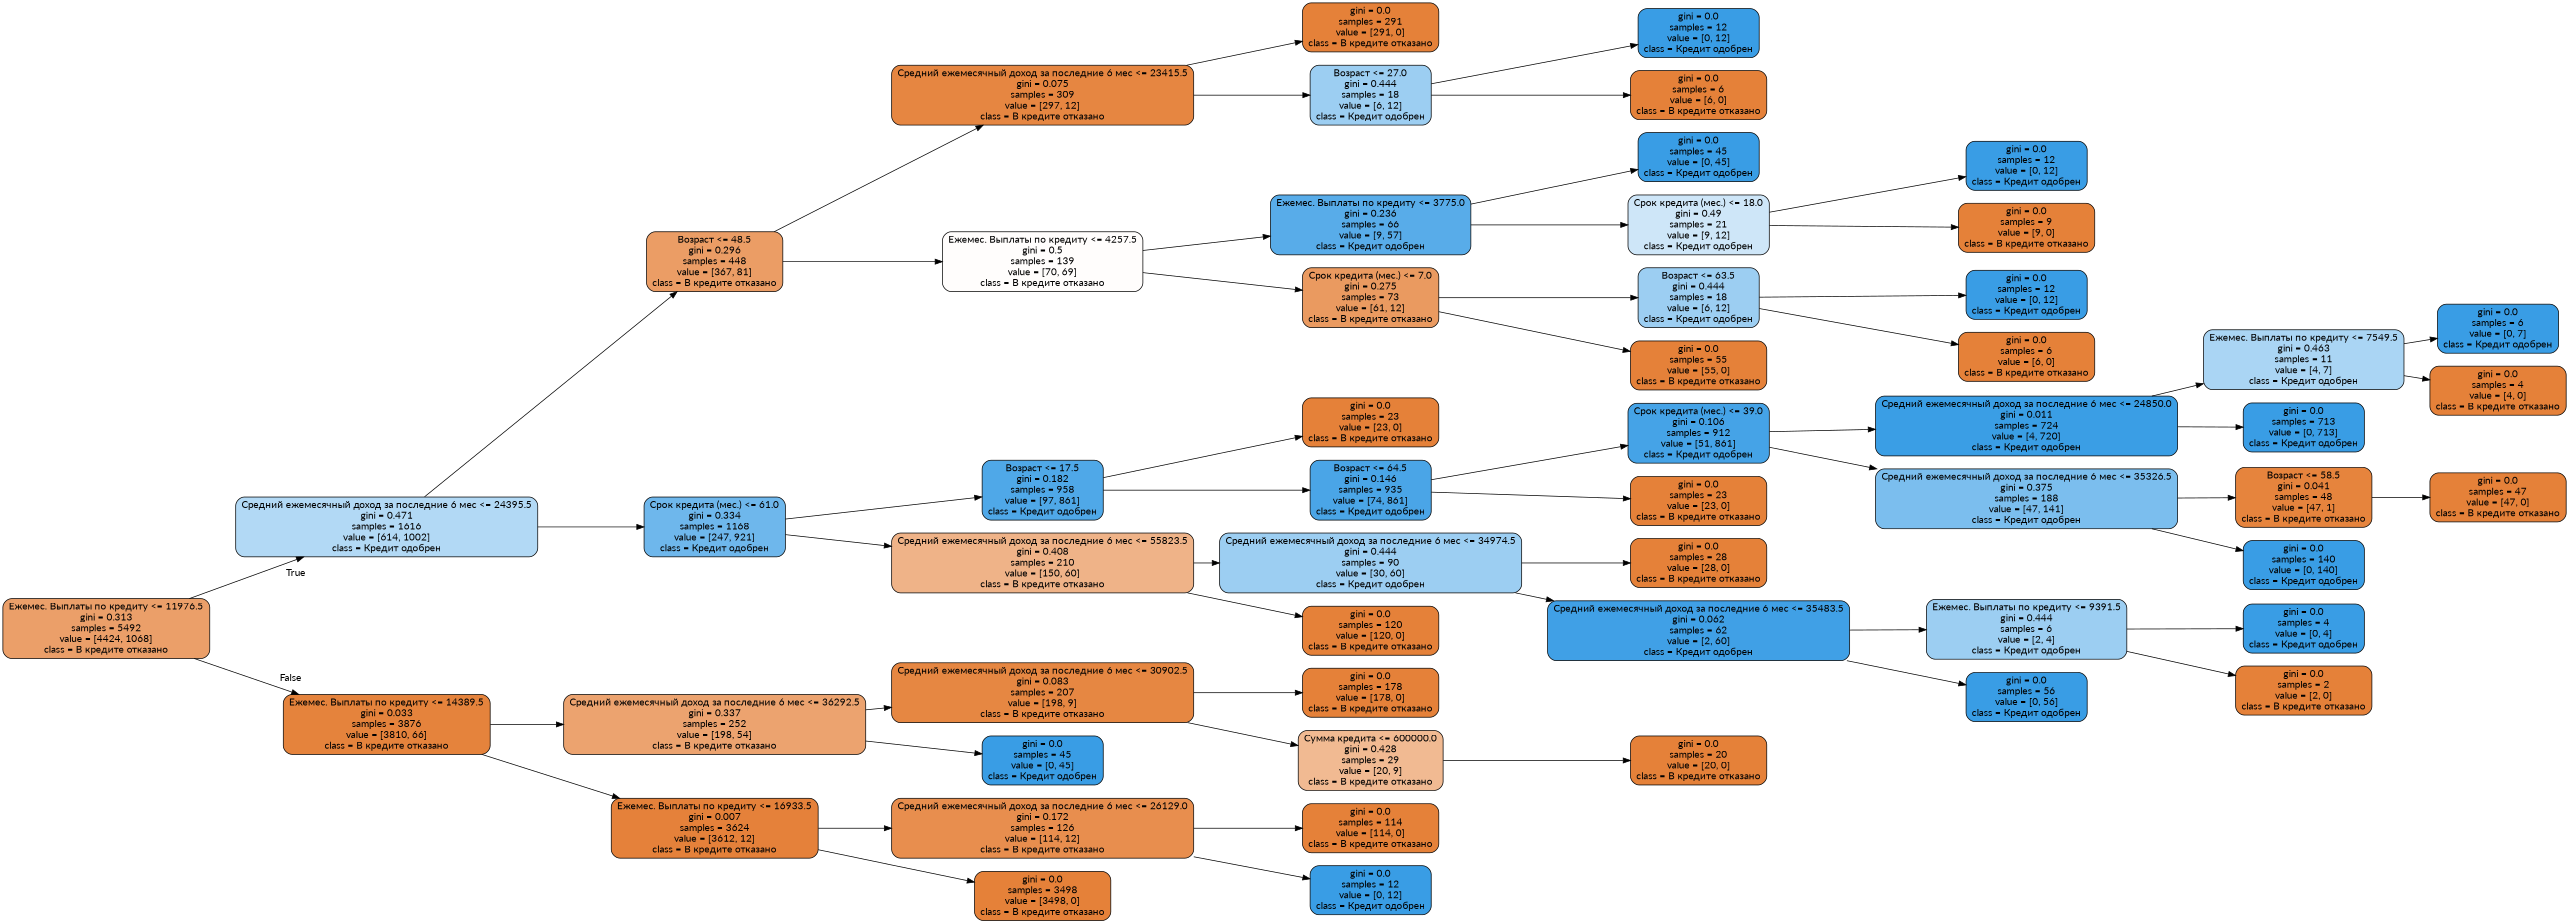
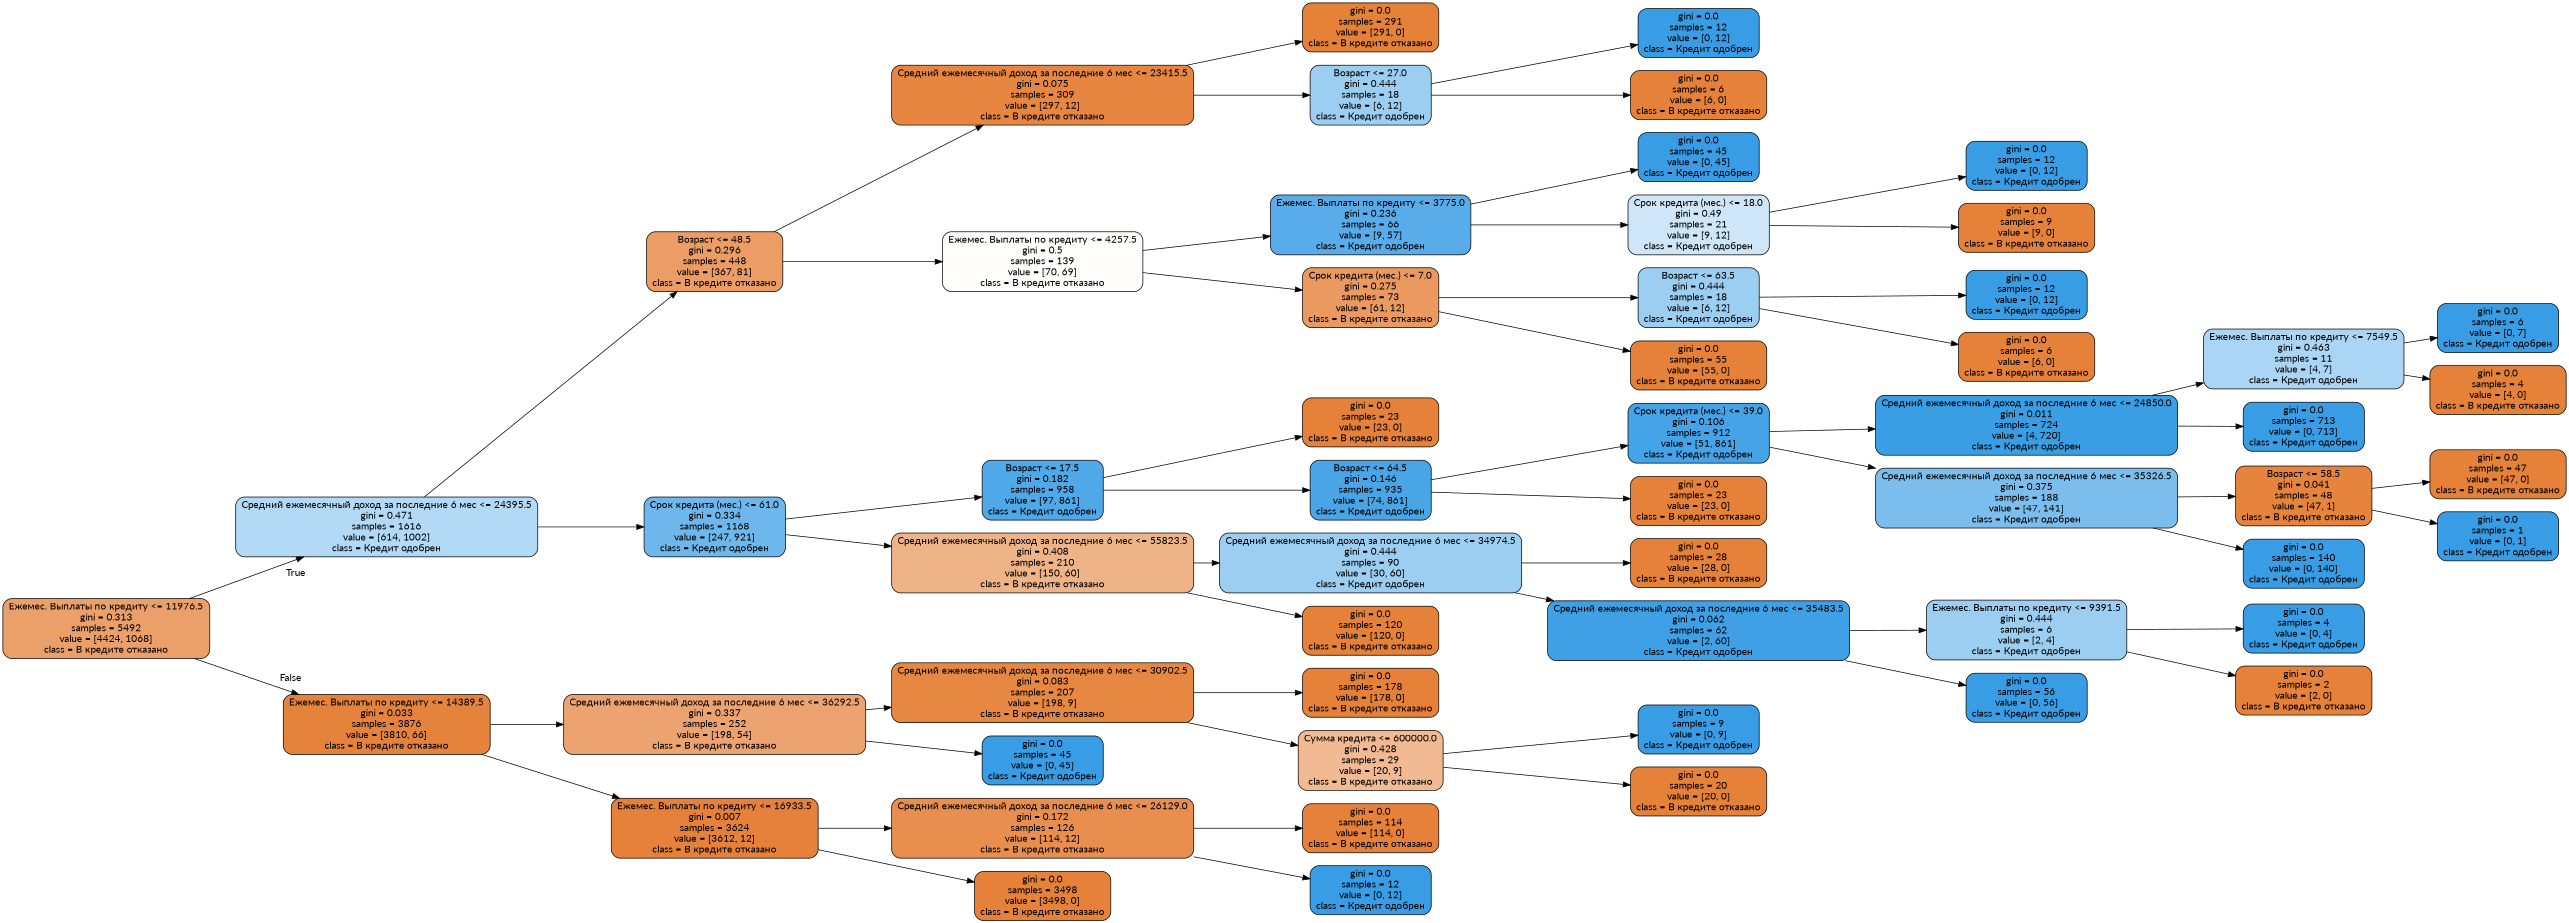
  digraph {
    fontname=Lato
    rankdir=LR
    node [color=black fillcolor="#e58139" fontname=Lato shape=box style="filled, rounded"]
    edge [fontname=Lato]
    n1 [fillcolor="#eb9f69" label="Ежемес. Выплаты по кредиту <= 11976.5\ngini = 0.313\nsamples = 5492\nvalue = [4424, 1068]\nclass = В кредите отказано"]
    n2 [fillcolor="#b2d9f5" label="Средний ежемесячный доход за последние 6 мес <= 24395.5\ngini = 0.471\nsamples = 1616\nvalue = [614, 1002]\nclass = Кредит одобрен"]
    n3 [fillcolor="#e5833c" label="Ежемес. Выплаты по кредиту <= 14389.5\ngini = 0.033\nsamples = 3876\nvalue = [3810, 66]\nclass = В кредите отказано"]
    n4 [fillcolor="#eb9d65" label="Возраст <= 48.5\ngini = 0.296\nsamples = 448\nvalue = [367, 81]\nclass = В кредите отказано"]
    n5 [fillcolor="#6eb7ec" label="Срок кредита (мес.) <= 61.0\ngini = 0.334\nsamples = 1168\nvalue = [247, 921]\nclass = Кредит одобрен"]
    n6 [fillcolor="#eca36f" label="Средний ежемесячный доход за последние 6 мес <= 36292.5\ngini = 0.337\nsamples = 252\nvalue = [198, 54]\nclass = В кредите отказано"]
    n7 [fillcolor="#e5813a" label="Ежемес. Выплаты по кредиту <= 16933.5\ngini = 0.007\nsamples = 3624\nvalue = [3612, 12]\nclass = В кредите отказано"]
    n8 [fillcolor="#e68641" label="Средний ежемесячный доход за последние 6 мес <= 23415.5\ngini = 0.075\nsamples = 309\nvalue = [297, 12]\nclass = В кредите отказано"]
    n9 [fillcolor="#fffdfc" label="Ежемес. Выплаты по кредиту <= 4257.5\ngini = 0.5\nsamples = 139\nvalue = [70, 69]\nclass = В кредите отказано"]
    n10 [fillcolor="#4fa8e8" label="Возраст <= 17.5\ngini = 0.182\nsamples = 958\nvalue = [97, 861]\nclass = Кредит одобрен"]
    n11 [fillcolor="#efb388" label="Средний ежемесячный доход за последние 6 мес <= 55823.5\ngini = 0.408\nsamples = 210\nvalue = [150, 60]\nclass = В кредите отказано"]
    n12 [label="gini = 0.0\nsamples = 291\nvalue = [291, 0]\nclass = В кредите отказано"]
    n13 [fillcolor="#9ccef2" label="Возраст <= 27.0\ngini = 0.444\nsamples = 18\nvalue = [6, 12]\nclass = Кредит одобрен"]
    n14 [fillcolor="#58ace9" label="Ежемес. Выплаты по кредиту <= 3775.0\ngini = 0.236\nsamples = 66\nvalue = [9, 57]\nclass = Кредит одобрен"]
    n15 [fillcolor="#ea9a60" label="Срок кредита (мес.) <= 7.0\ngini = 0.275\nsamples = 73\nvalue = [61, 12]\nclass = В кредите отказано"]
    n16 [fillcolor="#399de5" label="gini = 0.0\nsamples = 12\nvalue = [0, 12]\nclass = Кредит одобрен"]
    n17 [label="gini = 0.0\nsamples = 6\nvalue = [6, 0]\nclass = В кредите отказано"]
    n18 [fillcolor="#399de5" label="gini = 0.0\nsamples = 45\nvalue = [0, 45]\nclass = Кредит одобрен"]
    n19 [fillcolor="#cee6f8" label="Срок кредита (мес.) <= 18.0\ngini = 0.49\nsamples = 21\nvalue = [9, 12]\nclass = Кредит одобрен"]
    n20 [fillcolor="#9ccef2" label="Возраст <= 63.5\ngini = 0.444\nsamples = 18\nvalue = [6, 12]\nclass = Кредит одобрен"]
    n21 [label="gini = 0.0\nsamples = 55\nvalue = [55, 0]\nclass = В кредите отказано"]
    n22 [fillcolor="#399de5" label="gini = 0.0\nsamples = 12\nvalue = [0, 12]\nclass = Кредит одобрен"]
    n23 [label="gini = 0.0\nsamples = 9\nvalue = [9, 0]\nclass = В кредите отказано"]
    n24 [fillcolor="#399de5" label="gini = 0.0\nsamples = 12\nvalue = [0, 12]\nclass = Кредит одобрен"]
    n25 [label="gini = 0.0\nsamples = 6\nvalue = [6, 0]\nclass = В кредите отказано"]
    n26 [label="gini = 0.0\nsamples = 23\nvalue = [23, 0]\nclass = В кредите отказано"]
    n27 [fillcolor="#4aa5e7" label="Возраст <= 64.5\ngini = 0.146\nsamples = 935\nvalue = [74, 861]\nclass = Кредит одобрен"]
    n28 [fillcolor="#9ccef2" label="Средний ежемесячный доход за последние 6 мес <= 34974.5\ngini = 0.444\nsamples = 90\nvalue = [30, 60]\nclass = Кредит одобрен"]
    n29 [label="gini = 0.0\nsamples = 120\nvalue = [120, 0]\nclass = В кредите отказано"]
    n30 [fillcolor="#45a3e7" label="Срок кредита (мес.) <= 39.0\ngini = 0.106\nsamples = 912\nvalue = [51, 861]\nclass = Кредит одобрен"]
    n31 [label="gini = 0.0\nsamples = 23\nvalue = [23, 0]\nclass = В кредите отказано"]
    n32 [fillcolor="#3a9ee5" label="Средний ежемесячный доход за последние 6 мес <= 24850.0\ngini = 0.011\nsamples = 724\nvalue = [4, 720]\nclass = Кредит одобрен"]
    n33 [fillcolor="#7bbeee" label="Средний ежемесячный доход за последние 6 мес <= 35326.5\ngini = 0.375\nsamples = 188\nvalue = [47, 141]\nclass = Кредит одобрен"]
    n34 [fillcolor="#aad5f4" label="Ежемес. Выплаты по кредиту <= 7549.5\ngini = 0.463\nsamples = 11\nvalue = [4, 7]\nclass = Кредит одобрен"]
    n35 [fillcolor="#399de5" label="gini = 0.0\nsamples = 713\nvalue = [0, 713]\nclass = Кредит одобрен"]
    n36 [fillcolor="#e6843d" label="Возраст <= 58.5\ngini = 0.041\nsamples = 48\nvalue = [47, 1]\nclass = В кредите отказано"]
    n37 [fillcolor="#399de5" label="gini = 0.0\nsamples = 140\nvalue = [0, 140]\nclass = Кредит одобрен"]
    n38 [fillcolor="#399de5" label="gini = 0.0\nsamples = 6\nvalue = [0, 7]\nclass = Кредит одобрен"]
    n39 [label="gini = 0.0\nsamples = 4\nvalue = [4, 0]\nclass = В кредите отказано"]
    n40 [label="gini = 0.0\nsamples = 47\nvalue = [47, 0]\nclass = В кредите отказано"]
+   n41 [fillcolor="#399de5" label="gini = 0.0\nsamples = 1\nvalue = [0, 1]\nclass = Кредит одобрен"]
    n42 [label="gini = 0.0\nsamples = 28\nvalue = [28, 0]\nclass = В кредите отказано"]
    n43 [fillcolor="#40a0e6" label="Средний ежемесячный доход за последние 6 мес <= 35483.5\ngini = 0.062\nsamples = 62\nvalue = [2, 60]\nclass = Кредит одобрен"]
    n44 [fillcolor="#9ccef2" label="Ежемес. Выплаты по кредиту <= 9391.5\ngini = 0.444\nsamples = 6\nvalue = [2, 4]\nclass = Кредит одобрен"]
    n45 [fillcolor="#399de5" label="gini = 0.0\nsamples = 56\nvalue = [0, 56]\nclass = Кредит одобрен"]
    n46 [fillcolor="#399de5" label="gini = 0.0\nsamples = 4\nvalue = [0, 4]\nclass = Кредит одобрен"]
    n47 [label="gini = 0.0\nsamples = 2\nvalue = [2, 0]\nclass = В кредите отказано"]
    n48 [fillcolor="#e68742" label="Средний ежемесячный доход за последние 6 мес <= 30902.5\ngini = 0.083\nsamples = 207\nvalue = [198, 9]\nclass = В кредите отказано"]
    n49 [fillcolor="#399de5" label="gini = 0.0\nsamples = 45\nvalue = [0, 45]\nclass = Кредит одобрен"]
    n50 [fillcolor="#e88e4e" label="Средний ежемесячный доход за последние 6 мес <= 26129.0\ngini = 0.172\nsamples = 126\nvalue = [114, 12]\nclass = В кредите отказано"]
    n51 [label="gini = 0.0\nsamples = 3498\nvalue = [3498, 0]\nclass = В кредите отказано"]
    n52 [label="gini = 0.0\nsamples = 178\nvalue = [178, 0]\nclass = В кредите отказано"]
    n53 [fillcolor="#f1ba92" label="Сумма кредита <= 600000.0\ngini = 0.428\nsamples = 29\nvalue = [20, 9]\nclass = В кредите отказано"]
+   n54 [fillcolor="#399de5" label="gini = 0.0\nsamples = 9\nvalue = [0, 9]\nclass = Кредит одобрен"]
    n55 [label="gini = 0.0\nsamples = 20\nvalue = [20, 0]\nclass = В кредите отказано"]
    n56 [label="gini = 0.0\nsamples = 114\nvalue = [114, 0]\nclass = В кредите отказано"]
    n57 [fillcolor="#399de5" label="gini = 0.0\nsamples = 12\nvalue = [0, 12]\nclass = Кредит одобрен"]
    n1 -> n2 [headlabel=True labelangle=45 labeldistance=2.5]
    n1 -> n3 [headlabel=False labelangle=-45 labeldistance=2.5]
    n2 -> n4
    n2 -> n5
    n3 -> n6
    n3 -> n7
    n4 -> n8
    n4 -> n9
    n5 -> n10
    n5 -> n11
    n6 -> n48
    n6 -> n49
    n7 -> n50
    n7 -> n51
    n8 -> n12
    n8 -> n13
    n9 -> n14
    n9 -> n15
    n10 -> n26
    n10 -> n27
    n11 -> n28
    n11 -> n29
    n13 -> n16
    n13 -> n17
    n14 -> n18
    n14 -> n19
    n15 -> n20
    n15 -> n21
    n19 -> n22
    n19 -> n23
    n20 -> n24
    n20 -> n25
    n27 -> n30
    n27 -> n31
    n28 -> n42
    n28 -> n43
    n30 -> n32
    n30 -> n33
    n32 -> n34
    n32 -> n35
    n33 -> n36
    n33 -> n37
    n34 -> n38
    n34 -> n39
    n36 -> n40
+   n36 -> n41
    n43 -> n44
    n43 -> n45
    n44 -> n46
    n44 -> n47
    n48 -> n52
    n48 -> n53
    n50 -> n56
    n50 -> n57
+   n53 -> n54
    n53 -> n55
  }
